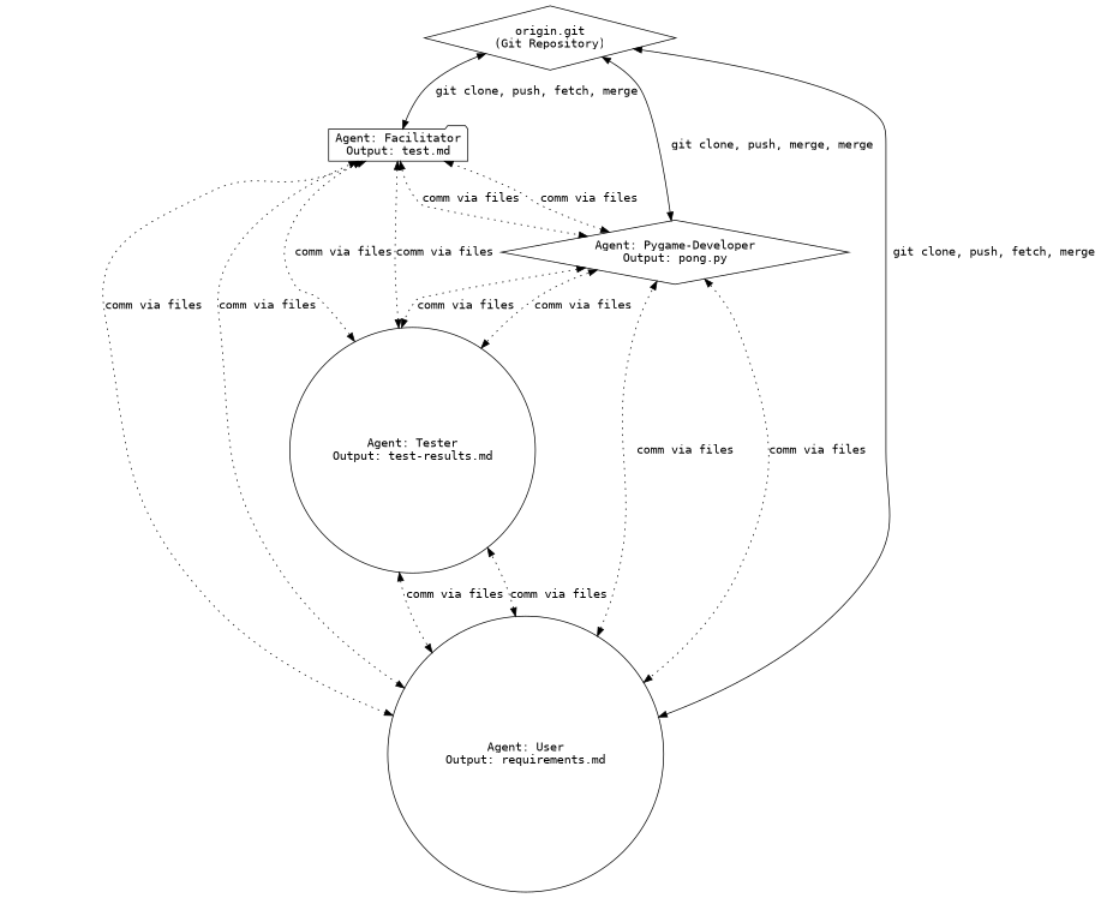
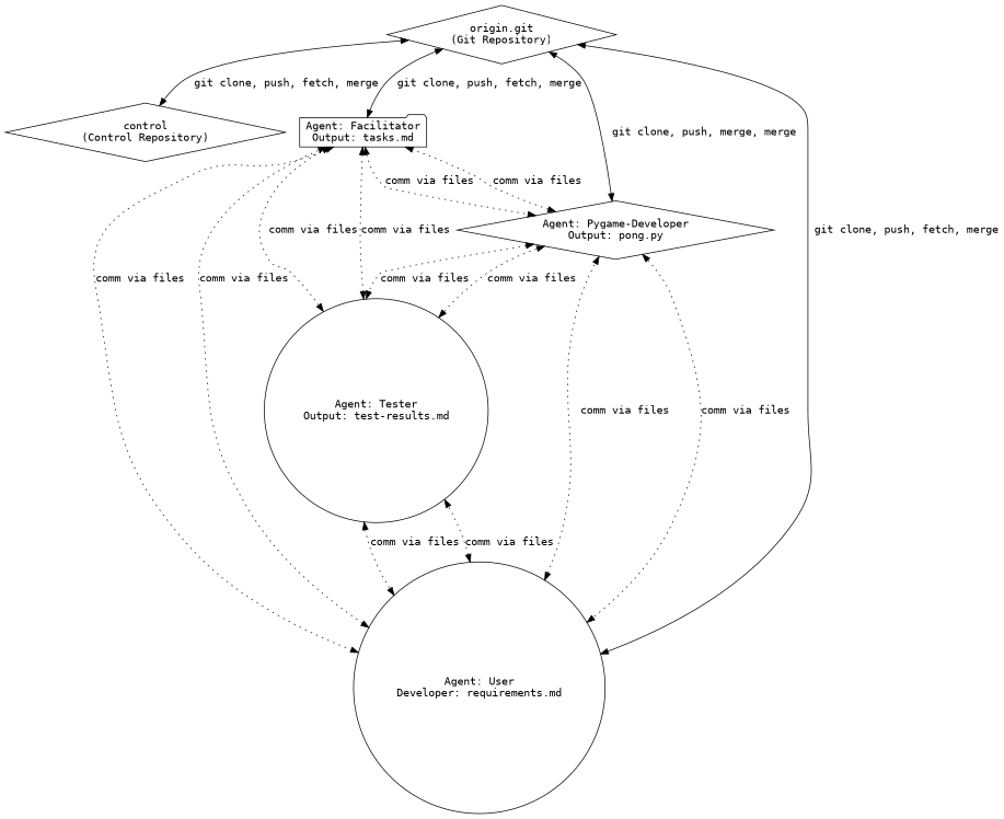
  digraph {
    fontname="DejaVu Sans Mono"
    rankdir=TB
    node [fontname="DejaVu Sans Mono" shape=diamond]
    edge [dir=both fontname="DejaVu Sans Mono" style=dotted]
    n1 [label="origin.git\n(Git Repository)"]
-   n3 [label="Agent: Facilitator\nOutput: test.md" shape=folder]
+   n2 [label="control\n(Control Repository)"]
+   n3 [label="Agent: Facilitator\nOutput: tasks.md" shape=folder]
    n4 [label="Agent: Pygame-Developer\nOutput: pong.py"]
-   n5 [label="Agent: User\nOutput: requirements.md" shape=circle]
+   n5 [label="Agent: User\nDeveloper: requirements.md" shape=circle]
    n6 [label="Agent: Tester\nOutput: test-results.md" shape=circle]
+   n1 -> n2 [label=" git clone, push, fetch, merge" style=""]
    n1 -> n3 [label=" git clone, push, fetch, merge" style=""]
    n1 -> n4 [label=" git clone, push, merge, merge" style=""]
    n1 -> n5 [label=" git clone, push, fetch, merge" style=""]
    n3 -> n4 [label="comm via files"]
    n3 -> n5 [label="comm via files"]
    n3 -> n6 [label="comm via files"]
    n4 -> n3 [label="comm via files"]
    n4 -> n5 [label="comm via files"]
    n4 -> n6 [label="comm via files"]
    n5 -> n3 [label="comm via files"]
    n5 -> n4 [label="comm via files"]
    n5 -> n6 [label="comm via files"]
    n6 -> n3 [label="comm via files"]
    n6 -> n4 [label="comm via files"]
    n6 -> n5 [label="comm via files"]
  }
